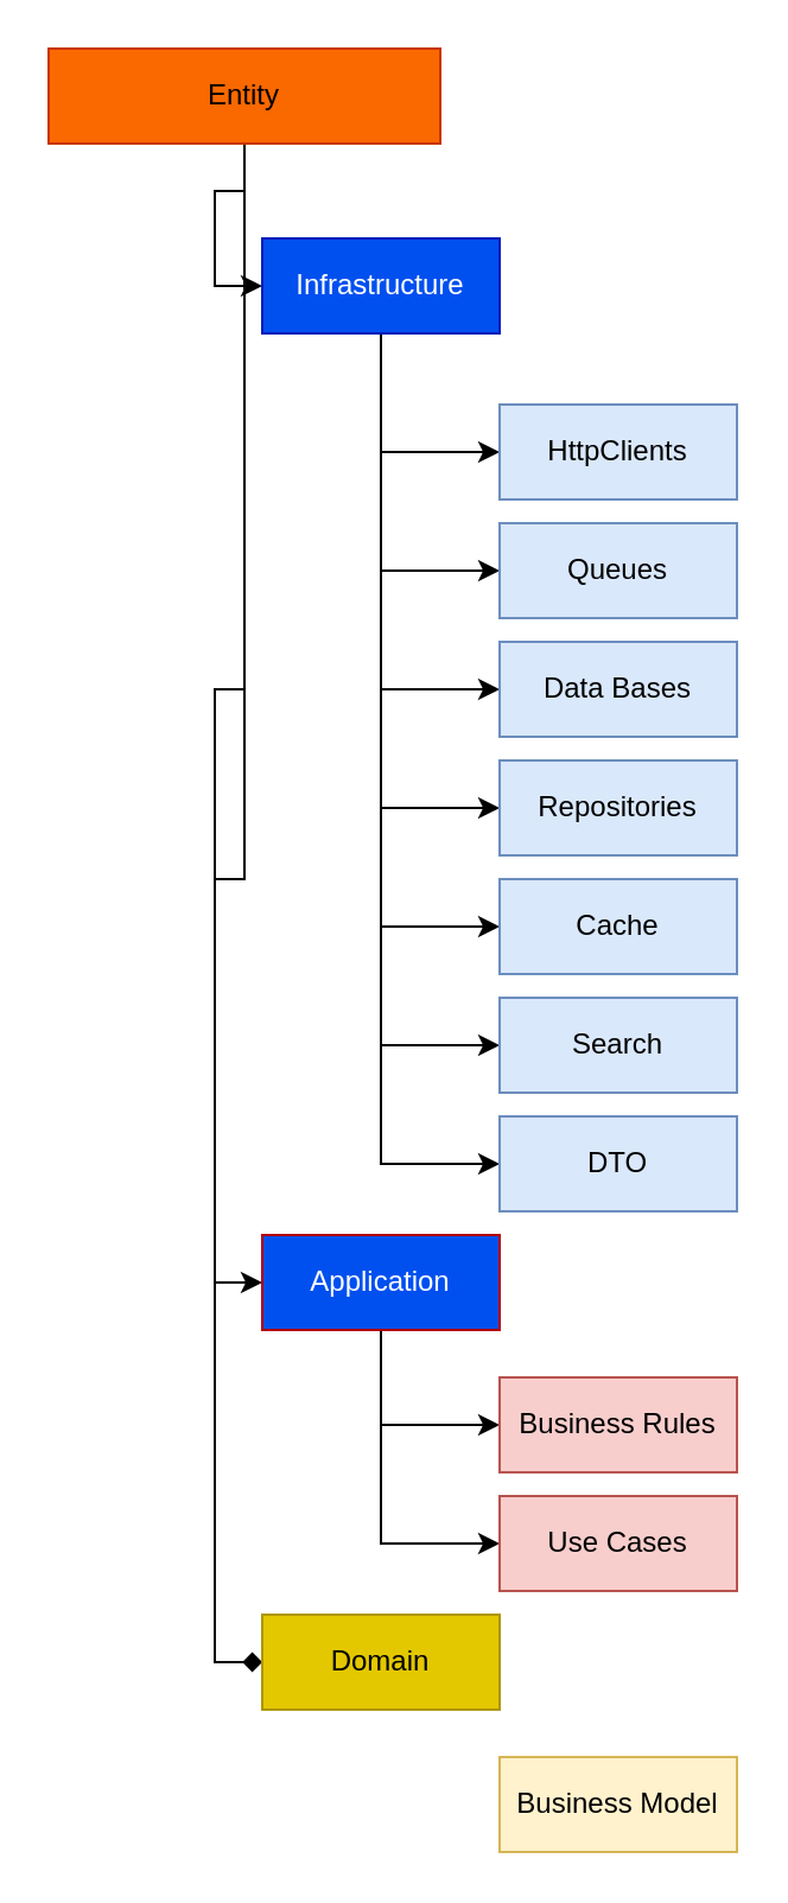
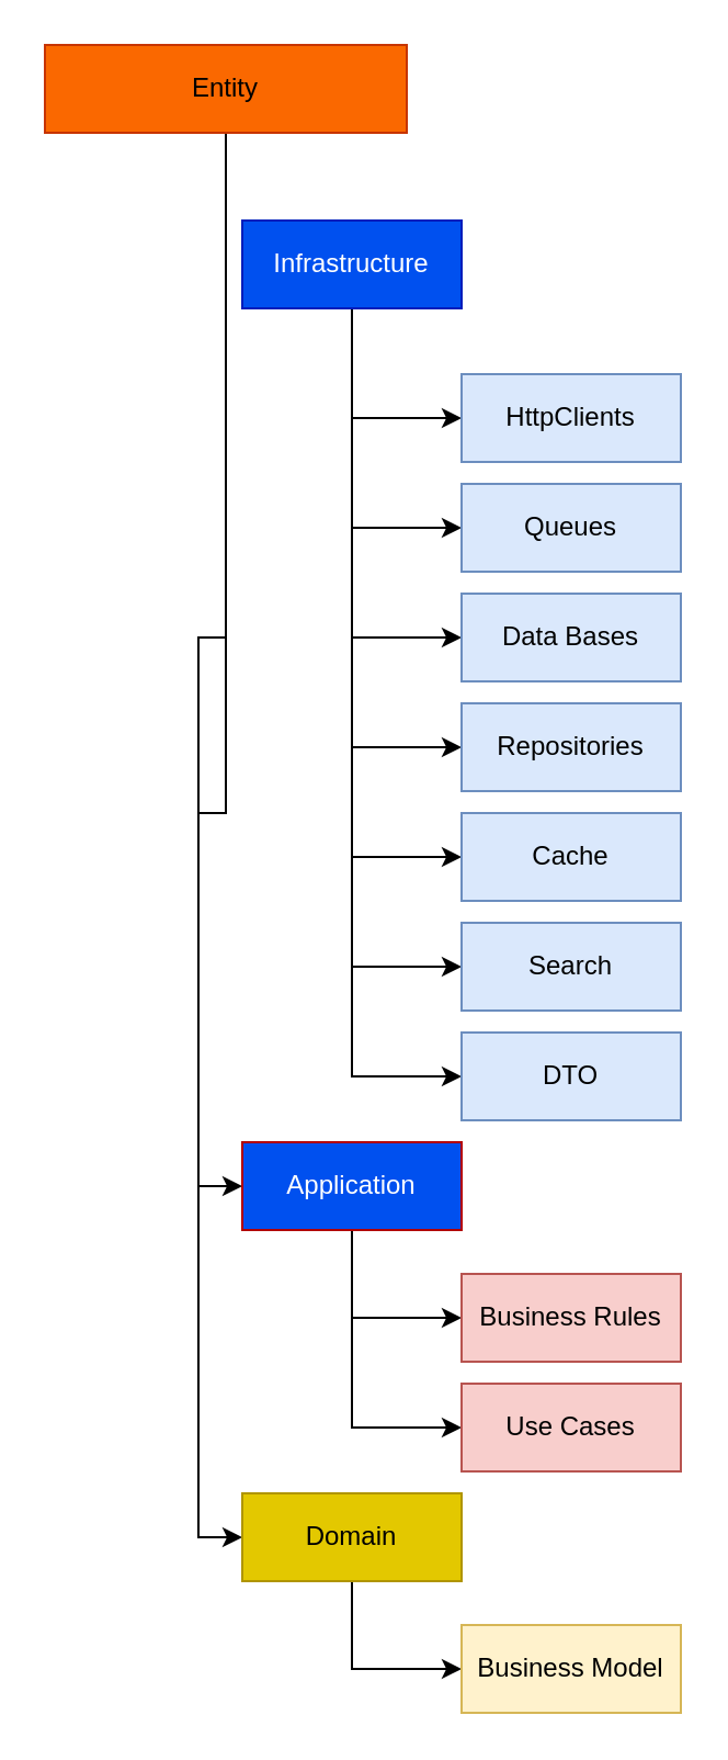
  <mxCell id="0" />
  <mxCell id="1" parent="0" />
- <mxCell id="2" style="edgeStyle=orthogonalEdgeStyle;rounded=0;orthogonalLoop=1;jettySize=auto;html=1;entryX=0;entryY=0.5;entryDx=0;entryDy=0;" edge="1" parent="1" source="5" target="13"><mxGeometry relative="1" as="geometry" /></mxCell>
  <mxCell id="3" style="edgeStyle=orthogonalEdgeStyle;rounded=0;orthogonalLoop=1;jettySize=auto;html=1;entryX=0;entryY=0.5;entryDx=0;entryDy=0;" edge="1" parent="1" source="5" target="16"><mxGeometry relative="1" as="geometry" /></mxCell>
- <mxCell id="4" style="edgeStyle=orthogonalEdgeStyle;rounded=0;orthogonalLoop=1;jettySize=auto;html=1;entryX=0;entryY=0.5;entryDx=0;entryDy=0;endArrow=diamond;" edge="1" parent="1" source="5" target="18"><mxGeometry relative="1" as="geometry" /></mxCell>
+ <mxCell id="4" style="edgeStyle=orthogonalEdgeStyle;rounded=0;orthogonalLoop=1;jettySize=auto;html=1;entryX=0;entryY=0.5;entryDx=0;entryDy=0;" edge="1" parent="1" source="5" target="18"><mxGeometry relative="1" as="geometry" /></mxCell>
  <mxCell id="5" value="Entity" style="whiteSpace=wrap;html=1;align=center;fillColor=#fa6800;strokeColor=#C73500;fontColor=#000000;" vertex="1" parent="1"><mxGeometry x="20" y="20" width="165" height="40" as="geometry" /></mxCell>
  <mxCell id="6" style="edgeStyle=orthogonalEdgeStyle;rounded=0;orthogonalLoop=1;jettySize=auto;html=1;entryX=0;entryY=0.5;entryDx=0;entryDy=0;" edge="1" parent="1" source="13" target="19"><mxGeometry relative="1" as="geometry" /></mxCell>
  <mxCell id="7" style="edgeStyle=orthogonalEdgeStyle;rounded=0;orthogonalLoop=1;jettySize=auto;html=1;entryX=0;entryY=0.5;entryDx=0;entryDy=0;" edge="1" parent="1" source="13" target="20"><mxGeometry relative="1" as="geometry"><mxPoint x="200" y="240" as="targetPoint" /></mxGeometry></mxCell>
  <mxCell id="8" style="edgeStyle=orthogonalEdgeStyle;rounded=0;orthogonalLoop=1;jettySize=auto;html=1;entryX=0;entryY=0.5;entryDx=0;entryDy=0;" edge="1" parent="1" source="13" target="21"><mxGeometry relative="1" as="geometry" /></mxCell>
  <mxCell id="9" style="edgeStyle=orthogonalEdgeStyle;rounded=0;orthogonalLoop=1;jettySize=auto;html=1;entryX=0;entryY=0.5;entryDx=0;entryDy=0;" edge="1" parent="1" source="13" target="22"><mxGeometry relative="1" as="geometry"><mxPoint x="170" y="340" as="targetPoint" /></mxGeometry></mxCell>
  <mxCell id="10" style="edgeStyle=orthogonalEdgeStyle;rounded=0;orthogonalLoop=1;jettySize=auto;html=1;entryX=0;entryY=0.5;entryDx=0;entryDy=0;" edge="1" parent="1" source="13" target="23"><mxGeometry relative="1" as="geometry" /></mxCell>
  <mxCell id="11" style="edgeStyle=orthogonalEdgeStyle;rounded=0;orthogonalLoop=1;jettySize=auto;html=1;entryX=0;entryY=0.5;entryDx=0;entryDy=0;" edge="1" parent="1" source="13" target="24"><mxGeometry relative="1" as="geometry"><mxPoint x="170" y="470" as="targetPoint" /></mxGeometry></mxCell>
  <mxCell id="12" style="edgeStyle=orthogonalEdgeStyle;rounded=0;orthogonalLoop=1;jettySize=auto;html=1;entryX=0;entryY=0.5;entryDx=0;entryDy=0;" edge="1" parent="1" source="13" target="25"><mxGeometry relative="1" as="geometry" /></mxCell>
  <mxCell id="13" value="Infrastructure" style="whiteSpace=wrap;html=1;align=center;fillColor=#0050ef;strokeColor=#001DBC;fontColor=#ffffff;" vertex="1" parent="1"><mxGeometry x="110" y="100" width="100" height="40" as="geometry" /></mxCell>
  <mxCell id="14" style="edgeStyle=orthogonalEdgeStyle;rounded=0;orthogonalLoop=1;jettySize=auto;html=1;entryX=0;entryY=0.5;entryDx=0;entryDy=0;" edge="1" parent="1" source="16" target="26"><mxGeometry relative="1" as="geometry" /></mxCell>
  <mxCell id="15" style="edgeStyle=orthogonalEdgeStyle;rounded=0;orthogonalLoop=1;jettySize=auto;html=1;entryX=0;entryY=0.5;entryDx=0;entryDy=0;" edge="1" parent="1" source="16" target="27"><mxGeometry relative="1" as="geometry" /></mxCell>
  <mxCell id="16" value="Application" style="whiteSpace=wrap;html=1;align=center;fillColor=#0050ef;strokeColor=#B20000;fontColor=#ffffff;" vertex="1" parent="1"><mxGeometry x="110" y="520" width="100" height="40" as="geometry" /></mxCell>
+ <mxCell id="17" style="edgeStyle=orthogonalEdgeStyle;rounded=0;orthogonalLoop=1;jettySize=auto;html=1;entryX=0;entryY=0.5;entryDx=0;entryDy=0;" edge="1" parent="1" source="18" target="28"><mxGeometry relative="1" as="geometry" /></mxCell>
  <mxCell id="18" value="Domain" style="whiteSpace=wrap;html=1;align=center;fillColor=#e3c800;strokeColor=#B09500;fontColor=#000000;" vertex="1" parent="1"><mxGeometry x="110" y="680" width="100" height="40" as="geometry" /></mxCell>
  <mxCell id="19" value="HttpClients" style="whiteSpace=wrap;html=1;align=center;fillColor=#dae8fc;strokeColor=#6c8ebf;" vertex="1" parent="1"><mxGeometry x="210" y="170" width="100" height="40" as="geometry" /></mxCell>
  <mxCell id="20" value="Queues" style="whiteSpace=wrap;html=1;align=center;fillColor=#dae8fc;strokeColor=#6c8ebf;" vertex="1" parent="1"><mxGeometry x="210" y="220" width="100" height="40" as="geometry" /></mxCell>
  <mxCell id="21" value="Data Bases" style="whiteSpace=wrap;html=1;align=center;fillColor=#dae8fc;strokeColor=#6c8ebf;" vertex="1" parent="1"><mxGeometry x="210" y="270" width="100" height="40" as="geometry" /></mxCell>
  <mxCell id="22" value="Repositories" style="whiteSpace=wrap;html=1;align=center;fillColor=#dae8fc;strokeColor=#6c8ebf;" vertex="1" parent="1"><mxGeometry x="210" y="320" width="100" height="40" as="geometry" /></mxCell>
  <mxCell id="23" value="Cache" style="whiteSpace=wrap;html=1;align=center;fillColor=#dae8fc;strokeColor=#6c8ebf;" vertex="1" parent="1"><mxGeometry x="210" y="370" width="100" height="40" as="geometry" /></mxCell>
  <mxCell id="24" value="Search" style="whiteSpace=wrap;html=1;align=center;fillColor=#dae8fc;strokeColor=#6c8ebf;" vertex="1" parent="1"><mxGeometry x="210" y="420" width="100" height="40" as="geometry" /></mxCell>
  <mxCell id="25" value="DTO" style="whiteSpace=wrap;html=1;align=center;fillColor=#dae8fc;strokeColor=#6c8ebf;" vertex="1" parent="1"><mxGeometry x="210" y="470" width="100" height="40" as="geometry" /></mxCell>
  <mxCell id="26" value="Business Rules" style="whiteSpace=wrap;html=1;align=center;fillColor=#f8cecc;strokeColor=#b85450;" vertex="1" parent="1"><mxGeometry x="210" y="580" width="100" height="40" as="geometry" /></mxCell>
  <mxCell id="27" value="Use Cases" style="whiteSpace=wrap;html=1;align=center;fillColor=#f8cecc;strokeColor=#b85450;" vertex="1" parent="1"><mxGeometry x="210" y="630" width="100" height="40" as="geometry" /></mxCell>
  <mxCell id="28" value="Business Model" style="whiteSpace=wrap;html=1;align=center;fillColor=#fff2cc;strokeColor=#d6b656;" vertex="1" parent="1"><mxGeometry x="210" y="740" width="100" height="40" as="geometry" /></mxCell>
